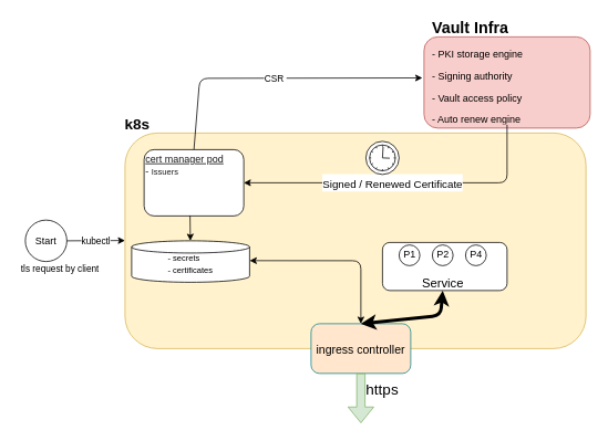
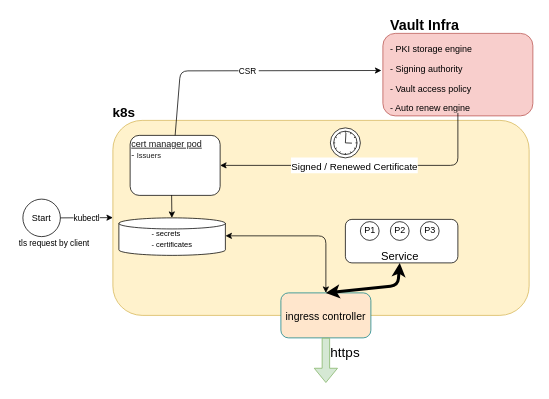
  <mxCell id="0" />
  <mxCell id="1" parent="0" />
  <mxCell id="2" value="Start" style="ellipse;whiteSpace=wrap;html=1;" parent="1" vertex="1"><mxGeometry x="30" y="265" width="50" height="50" as="geometry" /></mxCell>
  <mxCell id="3" value="&lt;h1 style=&quot;font-size: 23px&quot;&gt;&lt;span style=&quot;font-weight: normal&quot;&gt;&lt;font style=&quot;font-size: 11px&quot;&gt;tls request by client&lt;/font&gt;&lt;/span&gt;&lt;/h1&gt;" style="text;html=1;strokeColor=none;fillColor=none;spacing=5;spacingTop=-20;whiteSpace=wrap;overflow=hidden;rounded=0;" parent="1" vertex="1"><mxGeometry y="302" width="170" height="50" as="geometry" x="20" /></mxCell>
  <mxCell id="4" value="" style="rounded=1;whiteSpace=wrap;html=1;fillColor=#fff2cc;strokeColor=#d6b656;" parent="1" vertex="1"><mxGeometry x="150" y="160" width="555" height="260" as="geometry" /></mxCell>
  <mxCell id="5" value="k8s" style="text;html=1;strokeColor=none;fillColor=none;align=center;verticalAlign=middle;whiteSpace=wrap;rounded=0;fontSize=18;fontStyle=1" parent="1" vertex="1"><mxGeometry x="115" y="140" width="100" height="20" as="geometry" /></mxCell>
  <mxCell id="6" value="&lt;div&gt;&lt;u&gt;&lt;font color=&quot;#1a1a1a&quot;&gt;cert manager pod&lt;/font&gt;&lt;/u&gt;&lt;/div&gt;&lt;div&gt;&lt;font color=&quot;#1a1a1a&quot;&gt;- &lt;font style=&quot;font-size: 10px&quot;&gt;Issuers&lt;/font&gt;&lt;/font&gt;&lt;/div&gt;&lt;div&gt;&lt;font color=&quot;#1a1a1a&quot;&gt;&lt;font style=&quot;font-size: 10px&quot;&gt;&lt;br&gt;&lt;/font&gt;&lt;/font&gt;&lt;/div&gt;&lt;div&gt;&lt;font color=&quot;#1a1a1a&quot;&gt;&lt;font style=&quot;font-size: 10px&quot;&gt;&lt;br&gt;&lt;/font&gt;&lt;/font&gt;&lt;/div&gt;&lt;div&gt;&lt;font color=&quot;#1a1a1a&quot;&gt;&lt;font style=&quot;font-size: 10px&quot;&gt;&lt;br&gt;&lt;/font&gt;&lt;/font&gt;&lt;/div&gt;" style="rounded=1;whiteSpace=wrap;html=1;align=left;" parent="1" vertex="1"><mxGeometry x="173" y="180" width="120" height="80" as="geometry" /></mxCell>
  <mxCell id="7" value="" style="rounded=1;whiteSpace=wrap;html=1;fillColor=#f8cecc;strokeColor=#b85450;" parent="1" vertex="1"><mxGeometry x="510" y="44" width="200" height="110" as="geometry" /></mxCell>
  <mxCell id="8" value="&lt;h1 style=&quot;font-size: 19px&quot;&gt;Vault Infra&lt;/h1&gt;&lt;p&gt;- PKI storage engine&lt;/p&gt;&lt;p&gt;- Signing authority&lt;/p&gt;&lt;p&gt;- Vault access policy&lt;/p&gt;&lt;p&gt;- Auto renew engine&lt;/p&gt;" style="text;html=1;strokeColor=none;fillColor=none;spacing=5;spacingTop=-20;whiteSpace=wrap;overflow=hidden;rounded=0;" parent="1" vertex="1"><mxGeometry x="515" y="20" width="190" height="130" as="geometry" /></mxCell>
  <mxCell id="9" value="" style="endArrow=classic;html=1;fontSize=18;entryX=-0.01;entryY=0.45;entryDx=0;entryDy=0;exitX=0.5;exitY=0;exitDx=0;exitDy=0;entryPerimeter=0;" parent="1" source="6" target="7" edge="1"><mxGeometry relative="1" as="geometry"><mxPoint x="420" y="225" as="sourcePoint" /><mxPoint x="510" y="140" as="targetPoint" /><Array as="points"><mxPoint x="240" y="94" /></Array></mxGeometry></mxCell>
  <mxCell id="10" value="CSR&amp;nbsp;" style="edgeLabel;resizable=0;html=1;align=center;verticalAlign=middle;" parent="9" connectable="0" vertex="1"><mxGeometry relative="1" as="geometry" /></mxCell>
  <mxCell id="11" value="&lt;font style=&quot;font-size: 14px&quot;&gt;ingress controller&lt;/font&gt;" style="rounded=1;whiteSpace=wrap;html=1;fontSize=18;arcSize=17;fillColor=#ffe6cc;strokeColor=#0e8088;" parent="1" vertex="1"><mxGeometry x="374" y="390" width="120" height="60" as="geometry" /></mxCell>
  <mxCell id="12" value="&lt;div style=&quot;text-align: left&quot;&gt;&lt;span style=&quot;font-size: 10px&quot;&gt;- secrets&lt;/span&gt;&lt;/div&gt;&lt;font style=&quot;font-size: 10px&quot;&gt;&lt;div style=&quot;text-align: left&quot;&gt;&lt;span&gt;- certificates&lt;/span&gt;&lt;/div&gt;&lt;/font&gt;" style="shape=cylinder2;whiteSpace=wrap;html=1;boundedLbl=1;backgroundOutline=1;size=7.379;fontSize=18;" parent="1" vertex="1"><mxGeometry x="158" y="290" width="142" height="50" as="geometry" /></mxCell>
  <mxCell id="13" value="" style="endArrow=classic;html=1;fontSize=18;" parent="1" edge="1"><mxGeometry relative="1" as="geometry"><mxPoint x="80" y="290" as="sourcePoint" /><mxPoint x="150" y="289.66" as="targetPoint" /></mxGeometry></mxCell>
  <mxCell id="14" value="kubectl" style="edgeLabel;resizable=0;html=1;align=center;verticalAlign=middle;" parent="13" connectable="0" vertex="1"><mxGeometry relative="1" as="geometry" /></mxCell>
  <mxCell id="15" value="&lt;font style=&quot;font-size: 13px&quot;&gt;Signed / Renewed Certificate&lt;/font&gt;" style="endArrow=classic;html=1;fontSize=18;exitX=0.5;exitY=1;exitDx=0;exitDy=0;entryX=1;entryY=0.5;entryDx=0;entryDy=0;" parent="1" source="8" target="6" edge="1"><mxGeometry x="0.077" relative="1" as="geometry"><mxPoint x="250" y="230" as="sourcePoint" /><mxPoint x="410" y="230" as="targetPoint" /><Array as="points"><mxPoint x="610" y="220" /></Array><mxPoint as="offset" /></mxGeometry></mxCell>
  <mxCell id="16" value="" style="rounded=1;whiteSpace=wrap;html=1;fontSize=18;" parent="1" vertex="1"><mxGeometry x="460" y="292" width="150" height="58" as="geometry" /></mxCell>
  <mxCell id="17" value="" style="ellipse;whiteSpace=wrap;html=1;aspect=fixed;fontSize=18;" parent="1" vertex="1"><mxGeometry x="480" y="295" width="25" height="25" as="geometry" /></mxCell>
  <mxCell id="18" value="" style="ellipse;whiteSpace=wrap;html=1;aspect=fixed;fontSize=18;" parent="1" vertex="1"><mxGeometry x="520" y="295" width="25" height="25" as="geometry" /></mxCell>
  <mxCell id="19" value="" style="ellipse;whiteSpace=wrap;html=1;aspect=fixed;fontSize=18;" parent="1" vertex="1"><mxGeometry x="560" y="295" width="25" height="25" as="geometry" /></mxCell>
  <mxCell id="20" value="&lt;font style=&quot;font-size: 12px&quot;&gt;P1&lt;/font&gt;" style="text;html=1;strokeColor=none;fillColor=none;align=center;verticalAlign=middle;whiteSpace=wrap;rounded=0;fontSize=18;" parent="1" vertex="1"><mxGeometry x="473" y="295" width="40" height="20" as="geometry" /></mxCell>
  <mxCell id="21" value="&lt;font style=&quot;font-size: 12px&quot;&gt;P2&lt;/font&gt;" style="text;html=1;strokeColor=none;fillColor=none;align=center;verticalAlign=middle;whiteSpace=wrap;rounded=0;fontSize=18;" parent="1" vertex="1"><mxGeometry x="512.5" y="295" width="40" height="20" as="geometry" /></mxCell>
- <mxCell id="22" value="&lt;font style=&quot;font-size: 12px&quot;&gt;P4&lt;/font&gt;" style="text;html=1;strokeColor=none;fillColor=none;align=center;verticalAlign=middle;whiteSpace=wrap;rounded=0;fontSize=18;" parent="1" vertex="1"><mxGeometry x="552.5" y="295" width="40" height="20" as="geometry" /></mxCell>
+ <mxCell id="22" value="&lt;font style=&quot;font-size: 12px&quot;&gt;P3&lt;/font&gt;" style="text;html=1;strokeColor=none;fillColor=none;align=center;verticalAlign=middle;whiteSpace=wrap;rounded=0;fontSize=18;" parent="1" vertex="1"><mxGeometry x="552.5" y="295" width="40" height="20" as="geometry" /></mxCell>
  <mxCell id="23" value="&lt;font style=&quot;font-size: 15px&quot;&gt;Service&lt;/font&gt;" style="text;html=1;strokeColor=none;fillColor=none;align=center;verticalAlign=middle;whiteSpace=wrap;rounded=0;fontSize=18;" parent="1" vertex="1"><mxGeometry x="512.5" y="330" width="40" height="20" as="geometry" /></mxCell>
  <mxCell id="24" value="" style="endArrow=classic;startArrow=classic;html=1;fontSize=18;entryX=0.5;entryY=1;entryDx=0;entryDy=0;exitX=0.5;exitY=0;exitDx=0;exitDy=0;strokeWidth=4;" parent="1" source="11" target="23" edge="1"><mxGeometry width="50" height="50" relative="1" as="geometry"><mxPoint x="480" y="402" as="sourcePoint" /><mxPoint x="530" y="352" as="targetPoint" /><Array as="points"><mxPoint x="530" y="380" /></Array></mxGeometry></mxCell>
  <mxCell id="25" value="" style="shape=flexArrow;endArrow=classic;html=1;fontSize=18;exitX=0.5;exitY=1;exitDx=0;exitDy=0;fillColor=#d5e8d4;strokeColor=#82b366;" parent="1" source="11" edge="1"><mxGeometry width="50" height="50" relative="1" as="geometry"><mxPoint x="410" y="500" as="sourcePoint" /><mxPoint x="434" y="510" as="targetPoint" /></mxGeometry></mxCell>
  <mxCell id="26" value="https" style="text;html=1;strokeColor=none;fillColor=none;align=center;verticalAlign=middle;whiteSpace=wrap;rounded=0;fontSize=18;" parent="1" vertex="1"><mxGeometry x="440" y="460" width="40" height="20" as="geometry" /></mxCell>
  <mxCell id="27" value="" style="endArrow=classic;startArrow=classic;html=1;fontSize=18;exitX=0.5;exitY=0;exitDx=0;exitDy=0;entryX=1.001;entryY=0.479;entryDx=0;entryDy=0;entryPerimeter=0;" parent="1" source="11" target="12" edge="1"><mxGeometry width="50" height="50" relative="1" as="geometry"><mxPoint x="310" y="400" as="sourcePoint" /><mxPoint x="360" y="350" as="targetPoint" /><Array as="points"><mxPoint x="434" y="314" /></Array></mxGeometry></mxCell>
  <mxCell id="28" value="" style="shape=mxgraph.bpmn.shape;html=1;verticalLabelPosition=bottom;labelBackgroundColor=#ffffff;verticalAlign=top;align=center;perimeter=ellipsePerimeter;outlineConnect=0;outline=standard;symbol=timer;" vertex="1" parent="1"><mxGeometry x="440" y="170" width="40" height="40" as="geometry" /></mxCell>
  <mxCell id="29" value="" style="endArrow=classic;html=1;exitX=0.461;exitY=0.996;exitDx=0;exitDy=0;exitPerimeter=0;" edge="1" parent="1" source="6" target="12"><mxGeometry width="50" height="50" relative="1" as="geometry"><mxPoint x="220" y="300" as="sourcePoint" /><mxPoint x="270" y="250" as="targetPoint" /></mxGeometry></mxCell>
